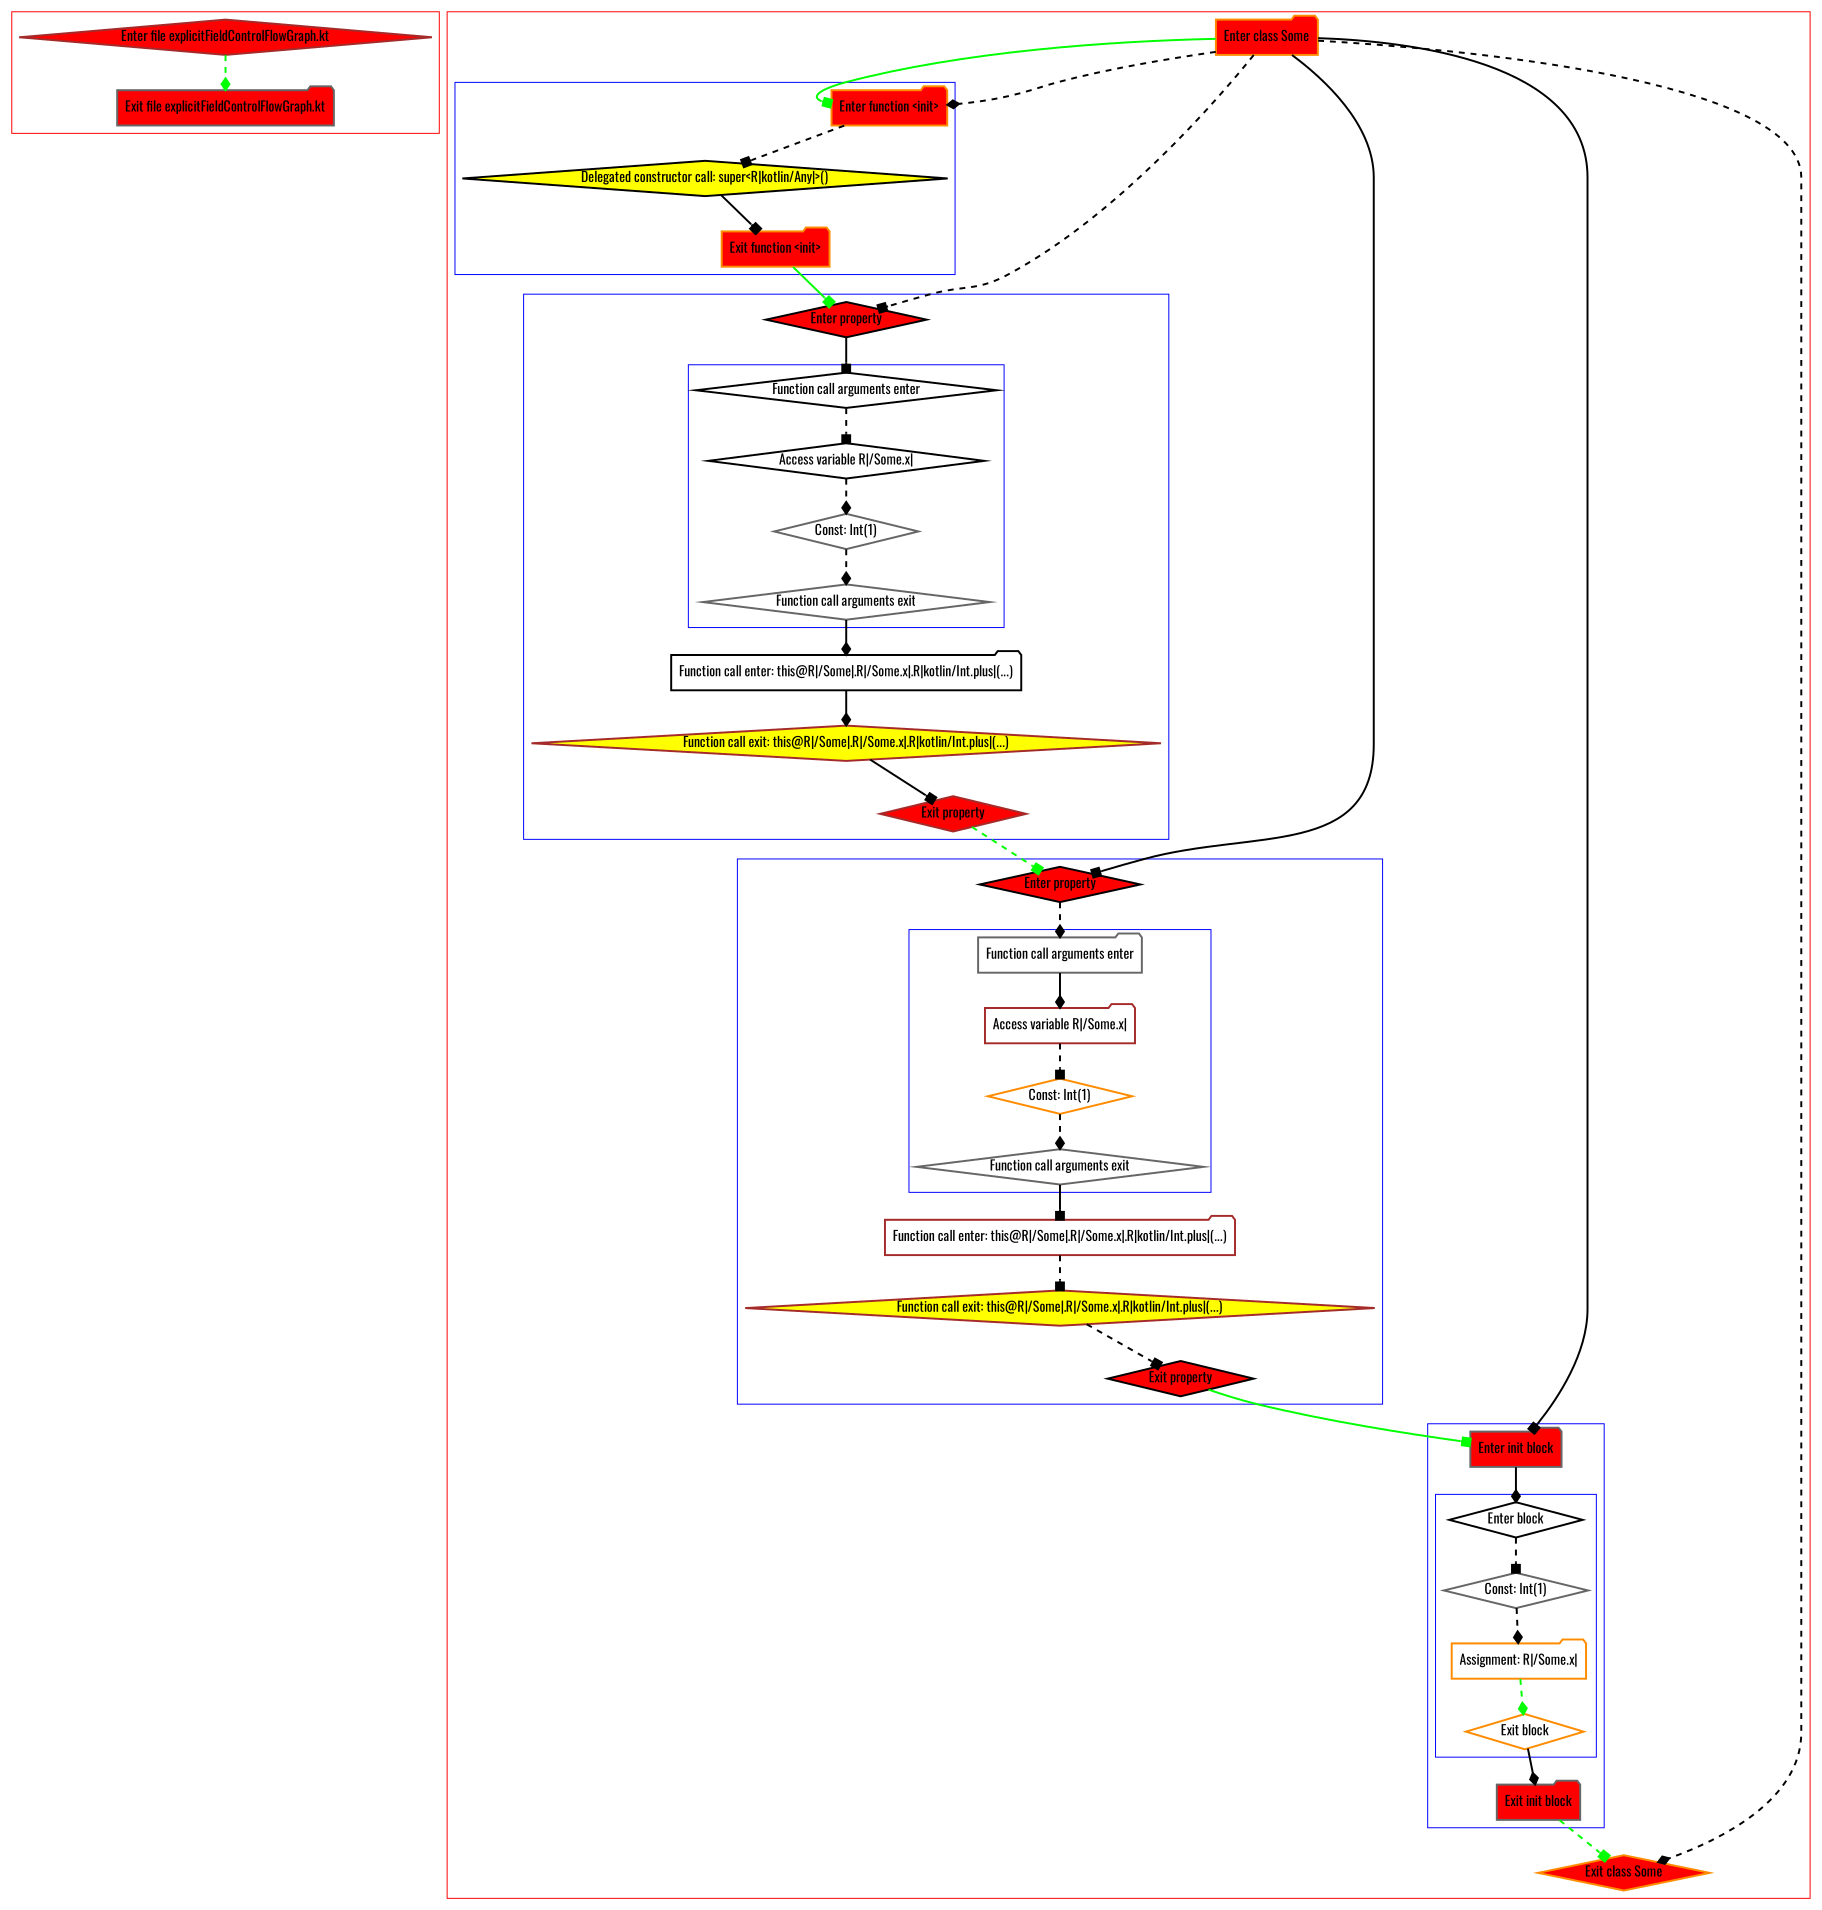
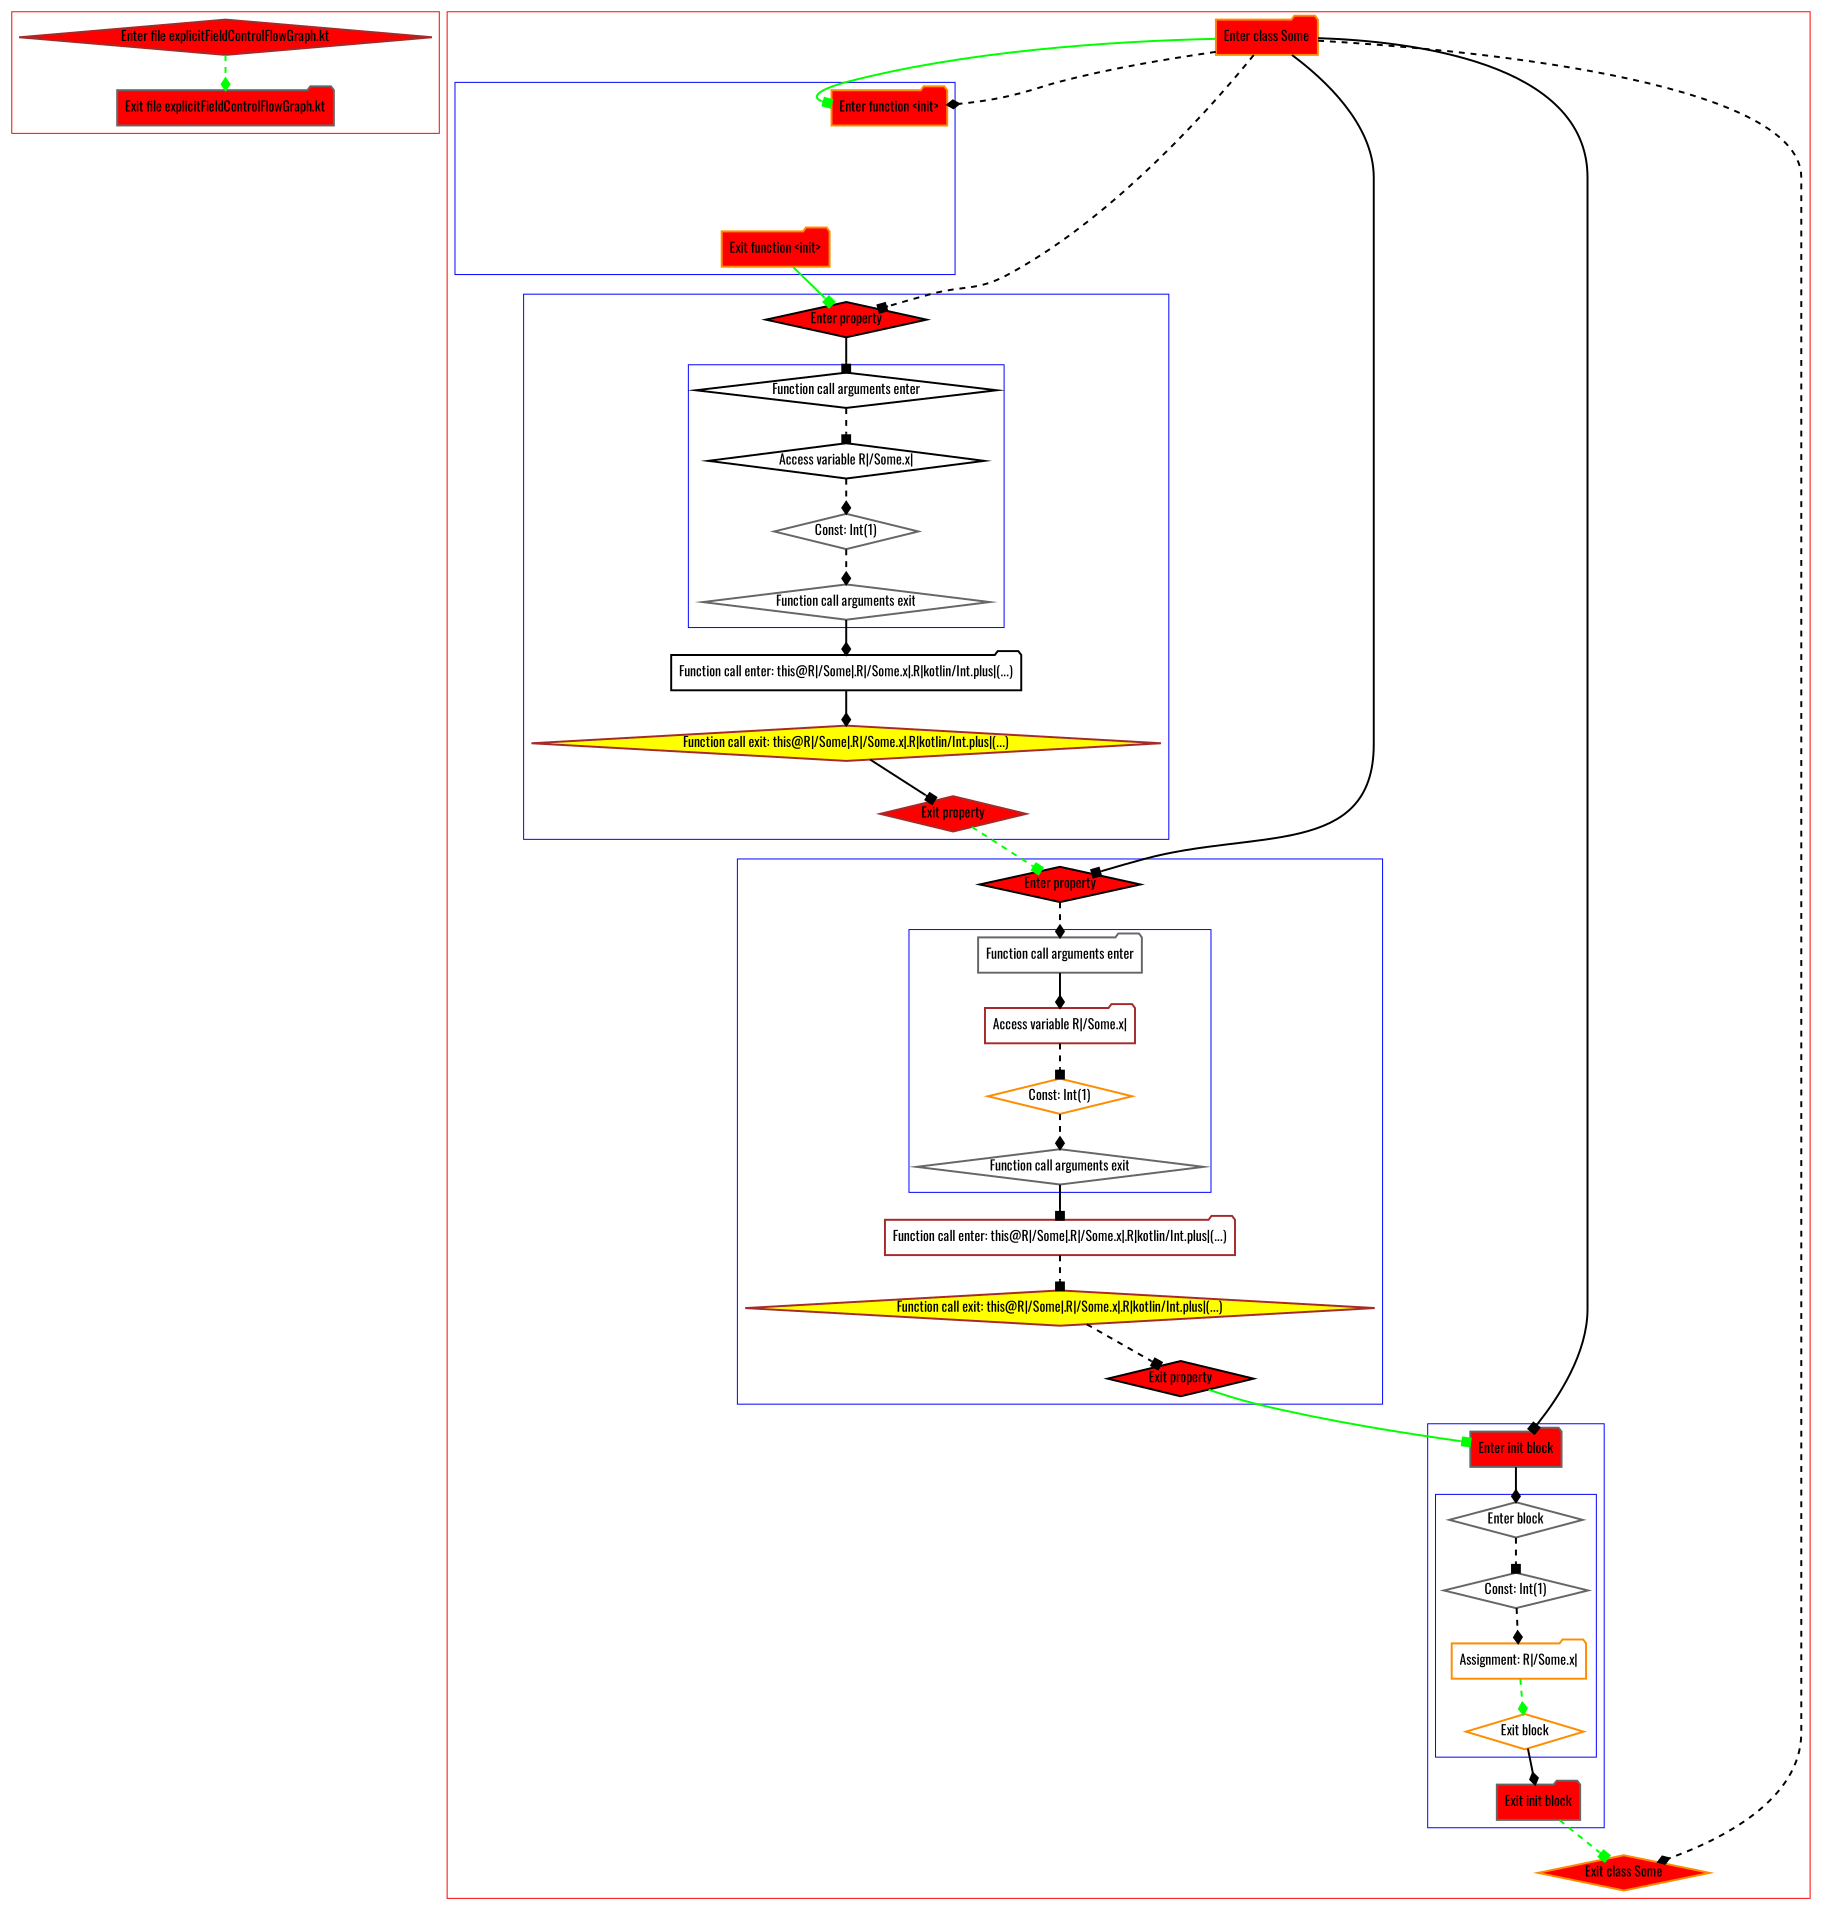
  digraph {
    fontname=Oswald
    nodesep=3
    node [color=gray40 fontname=Oswald penwidth=2 shape=diamond style=filled]
    edge [arrowhead=box fontname=Oswald penwidth=2 style=dashed]
    n1 [color=brown fillcolor=red label="Enter file explicitFieldControlFlowGraph.kt"]
    n2 [fillcolor=red label="Exit file explicitFieldControlFlowGraph.kt" shape=folder]
    n3 [color=darkorange fillcolor=red label="Enter function <init>" shape=folder]
-   n4 [color=black fillcolor=yellow label="Delegated constructor call: super<R|kotlin/Any|>()"]
    n5 [color=darkorange fillcolor=red label="Exit function <init>" shape=folder]
    n6 [color=black label="Function call arguments enter" style=""]
    n7 [color=black label="Access variable R|/Some.x|" style=""]
    n8 [label="Const: Int(1)" style=""]
    n9 [label="Function call arguments exit" style=""]
    n10 [color=black fillcolor=red label="Enter property"]
    n11 [color=black label="Function call enter: this@R|/Some|.R|/Some.x|.R|kotlin/Int.plus|(...)" shape=folder style=""]
    n12 [color=brown fillcolor=yellow label="Function call exit: this@R|/Some|.R|/Some.x|.R|kotlin/Int.plus|(...)"]
    n13 [color=brown fillcolor=red label="Exit property"]
    n14 [label="Function call arguments enter" shape=folder style=""]
    n15 [color=brown label="Access variable R|/Some.x|" shape=folder style=""]
    n16 [color=darkorange label="Const: Int(1)" style=""]
    n17 [label="Function call arguments exit" style=""]
    n18 [color=black fillcolor=red label="Enter property"]
    n19 [color=brown label="Function call enter: this@R|/Some|.R|/Some.x|.R|kotlin/Int.plus|(...)" shape=folder style=""]
    n20 [color=brown fillcolor=yellow label="Function call exit: this@R|/Some|.R|/Some.x|.R|kotlin/Int.plus|(...)"]
    n21 [color=black fillcolor=red label="Exit property"]
-   n22 [color=black label="Enter block" style=""]
+   n22 [label="Enter block" style=""]
    n23 [label="Const: Int(1)" style=""]
    n24 [color=darkorange label="Assignment: R|/Some.x|" shape=folder style=""]
    n25 [color=darkorange label="Exit block" style=""]
    n26 [fillcolor=red label="Enter init block" shape=folder]
    n27 [fillcolor=red label="Exit init block" shape=folder]
    n28 [color=darkorange fillcolor=red label="Enter class Some" shape=folder]
    n29 [color=darkorange fillcolor=red label="Exit class Some"]
    subgraph cluster_1 {
      color=red
      n1
      n2
    }
    subgraph cluster_2 {
      color=red
      n28
      n29
      subgraph cluster_3 {
        color=blue
        n3
-       n4
        n5
      }
      subgraph cluster_4 {
        color=blue
        n10
        n11
        n12
        n13
        subgraph cluster_5 {
          color=blue
          n6
          n7
          n8
          n9
        }
      }
      subgraph cluster_6 {
        color=blue
        n18
        n19
        n20
        n21
        subgraph cluster_7 {
          color=blue
          n14
          n15
          n16
          n17
        }
      }
      subgraph cluster_8 {
        color=blue
        n26
        n27
        subgraph cluster_9 {
          color=blue
          n22
          n23
          n24
          n25
        }
      }
    }
    n1 -> n2 [arrowhead=diamond color=green]
-   n3 -> n4
-   n4 -> n5 [style=solid]
    n5 -> n10 [color=green style=solid]
    n6 -> n7
    n7 -> n8 [arrowhead=diamond]
    n8 -> n9 [arrowhead=diamond]
    n9 -> n11 [arrowhead=diamond style=solid]
    n10 -> n6 [style=solid]
    n11 -> n12 [arrowhead=diamond style=solid]
    n12 -> n13 [style=solid]
    n13 -> n18 [color=green]
    n14 -> n15 [arrowhead=diamond style=solid]
    n15 -> n16
    n16 -> n17 [arrowhead=diamond]
    n17 -> n19 [style=solid]
    n18 -> n14 [arrowhead=diamond]
    n19 -> n20
    n20 -> n21
    n21 -> n26 [color=green style=solid]
    n22 -> n23
    n23 -> n24 [arrowhead=diamond]
    n24 -> n25 [arrowhead=diamond color=green]
    n25 -> n27 [arrowhead=diamond style=solid]
    n26 -> n22 [arrowhead=diamond style=solid]
    n27 -> n29 [color=green]
    n28 -> n3 [color=green style=solid]
    n28 -> n3 [arrowhead=diamond]
    n28 -> n10
    n28 -> n18 [style=solid]
    n28 -> n26 [style=solid]
    n28 -> n29 [arrowhead=diamond]
  }
